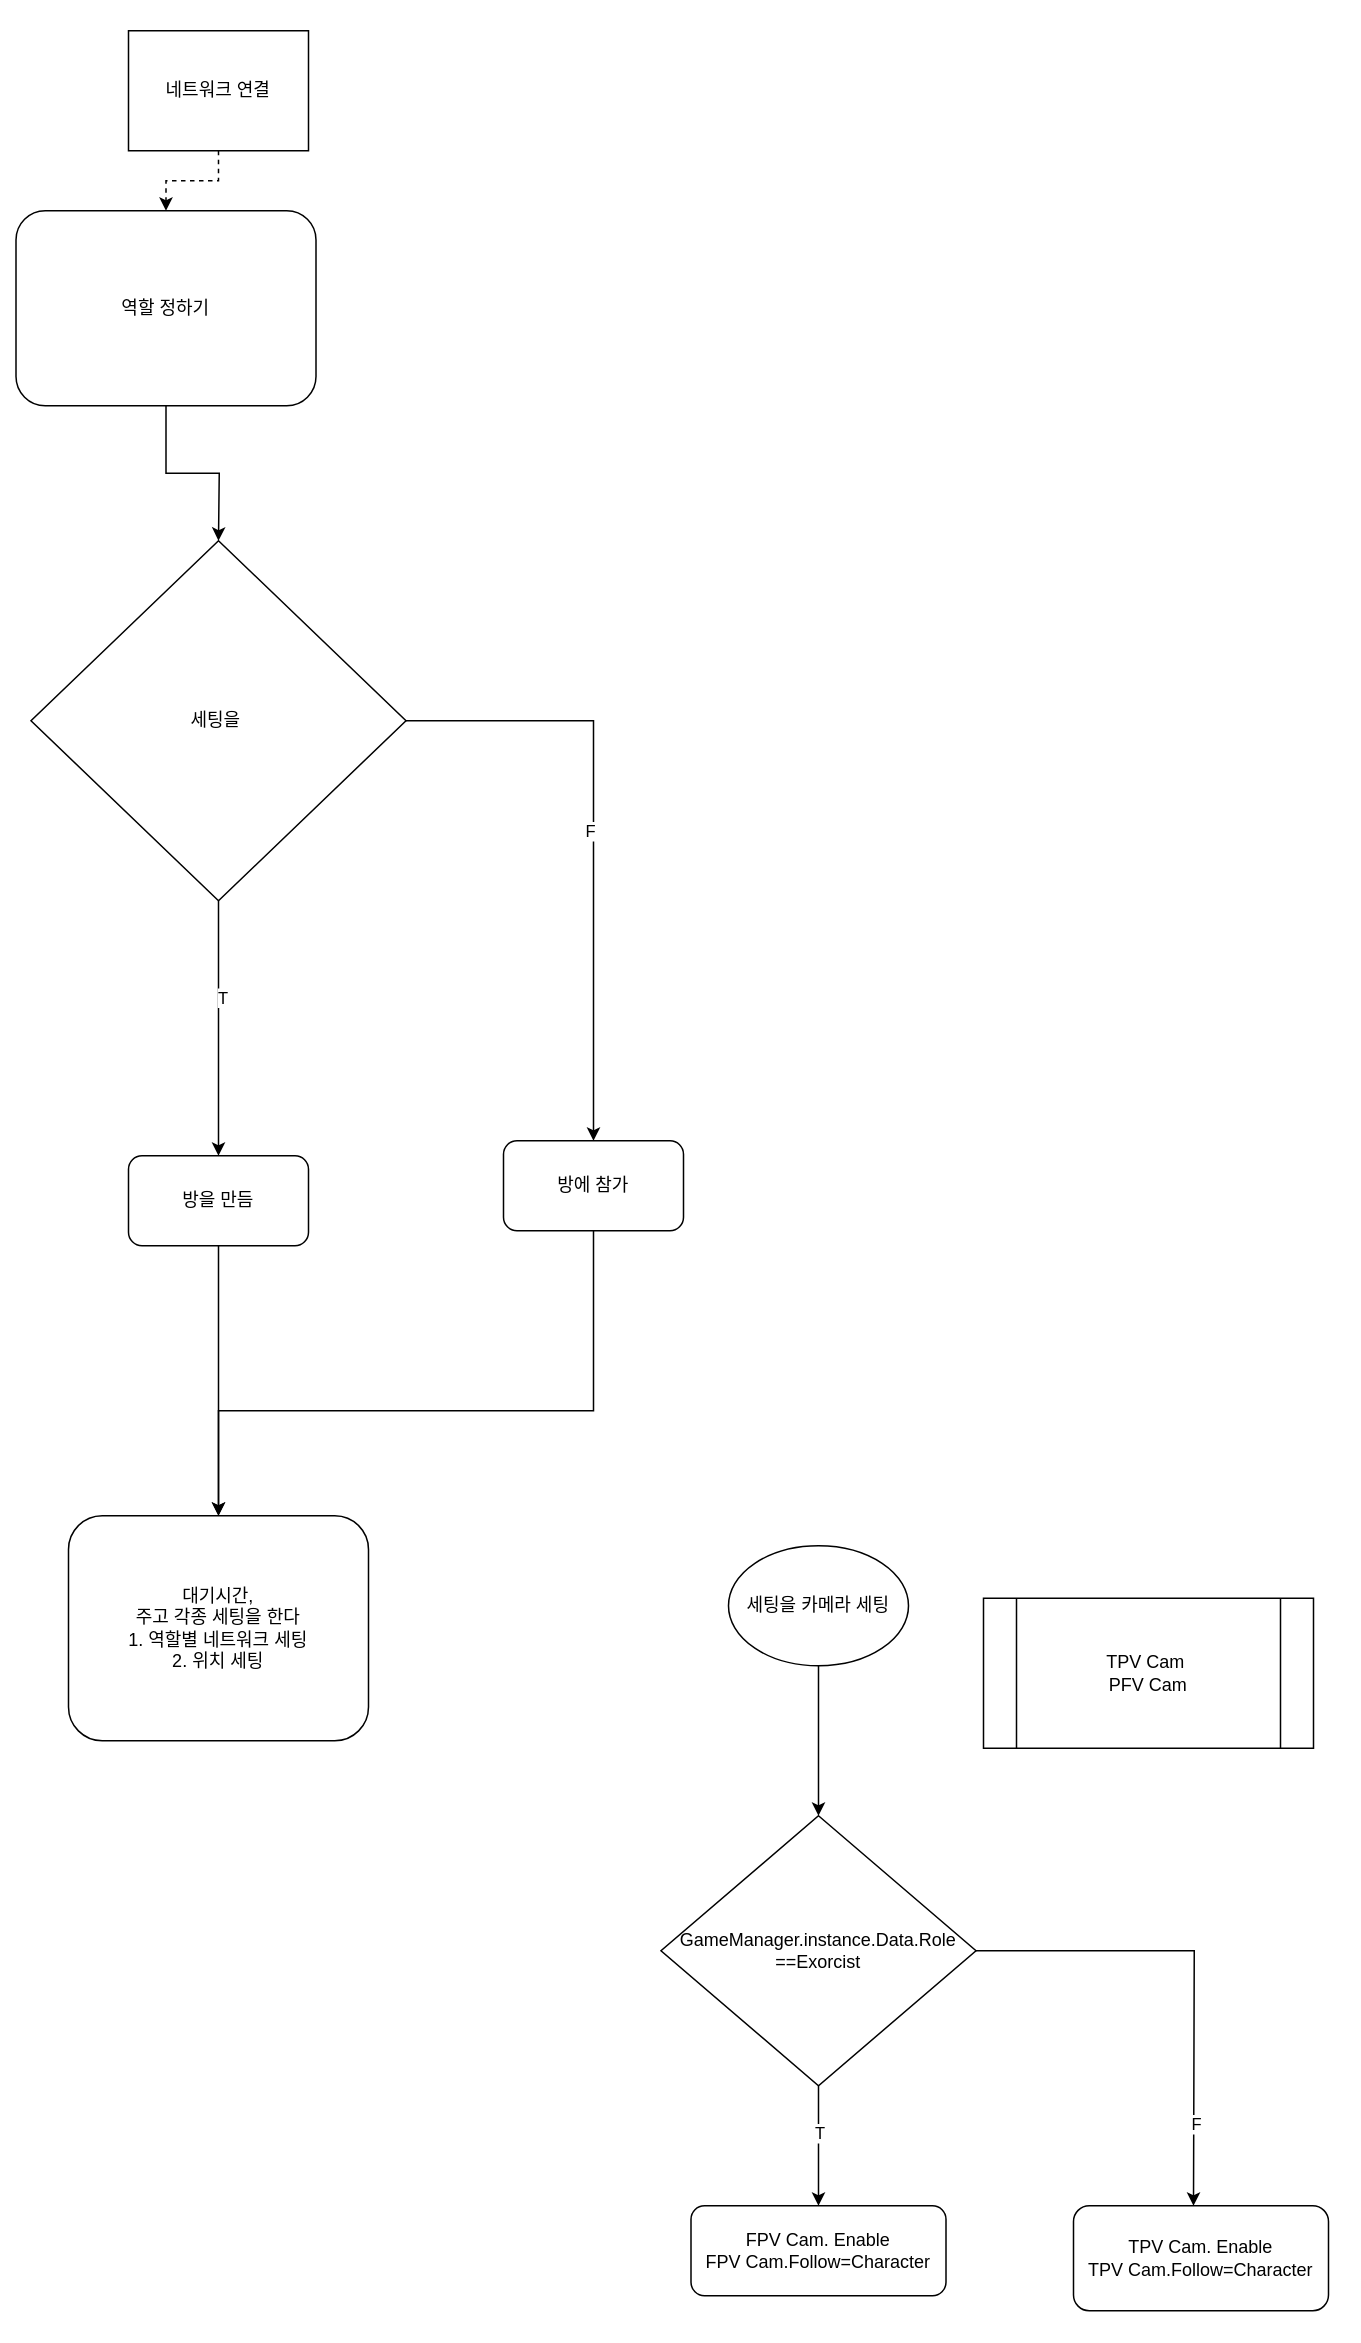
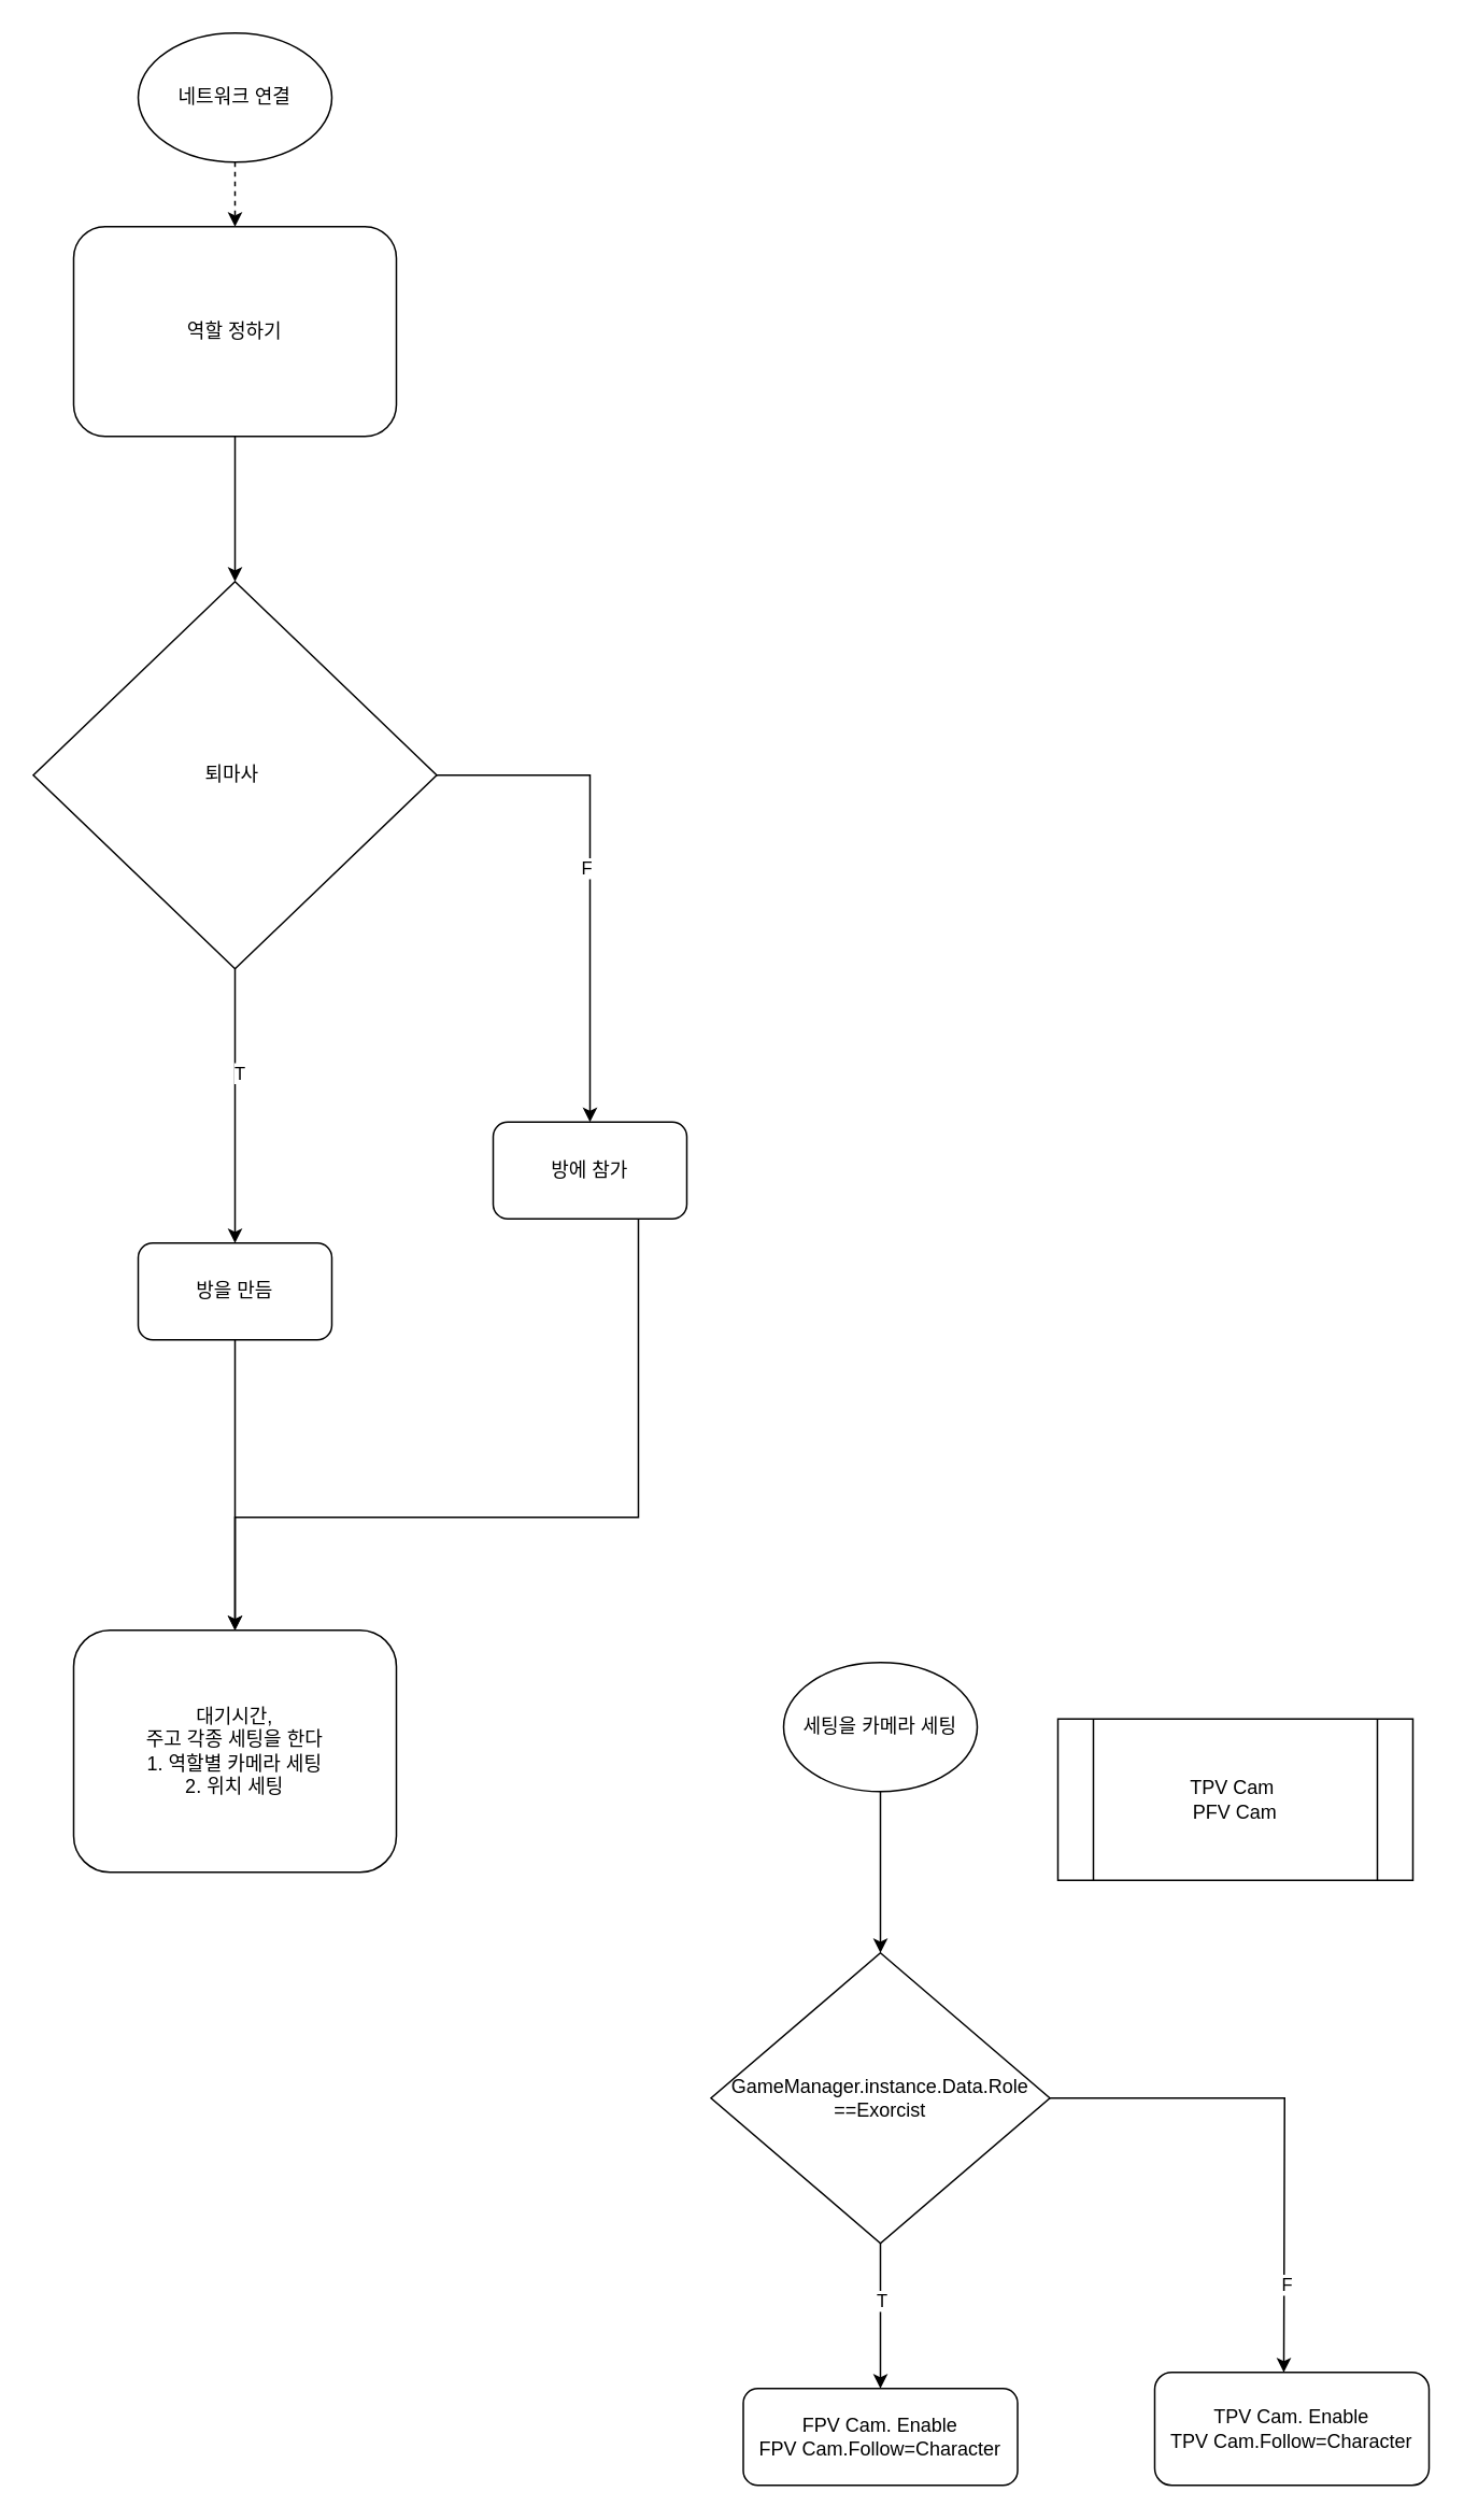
  <mxCell id="0" />
  <mxCell id="1" parent="0" />
  <mxCell id="2" style="edgeStyle=orthogonalEdgeStyle;rounded=0;orthogonalLoop=1;jettySize=auto;html=1;dashed=1;" edge="1" parent="1" source="3" target="5"><mxGeometry relative="1" as="geometry"><mxPoint x="145" y="260" as="targetPoint" /></mxGeometry></mxCell>
- <mxCell id="3" value="네트워크 연결" style="whiteSpace=wrap;html=1;rounded=0;" vertex="1" parent="1"><mxGeometry x="85" y="20" width="120" height="80" as="geometry" /></mxCell>
+ <mxCell id="3" value="네트워크 연결" style="ellipse;whiteSpace=wrap;html=1;" vertex="1" parent="1"><mxGeometry x="85" y="20" width="120" height="80" as="geometry" /></mxCell>
  <mxCell id="4" style="edgeStyle=orthogonalEdgeStyle;rounded=0;orthogonalLoop=1;jettySize=auto;html=1;" edge="1" parent="1" source="5"><mxGeometry relative="1" as="geometry"><mxPoint x="145" y="360" as="targetPoint" /></mxGeometry></mxCell>
- <mxCell id="5" value="역할 정하기" style="rounded=1;whiteSpace=wrap;html=1;" vertex="1" parent="1"><mxGeometry x="10" y="140" width="200" height="130" as="geometry" /></mxCell>
+ <mxCell id="5" value="역할 정하기" style="rounded=1;whiteSpace=wrap;html=1;" vertex="1" parent="1"><mxGeometry x="45" y="140" width="200" height="130" as="geometry" /></mxCell>
  <mxCell id="6" style="edgeStyle=orthogonalEdgeStyle;rounded=0;orthogonalLoop=1;jettySize=auto;html=1;" edge="1" parent="1" source="10"><mxGeometry relative="1" as="geometry"><mxPoint x="145" y="770" as="targetPoint" /></mxGeometry></mxCell>
  <mxCell id="7" value="T" style="edgeLabel;html=1;align=center;verticalAlign=middle;resizable=0;points=[];" vertex="1" connectable="0" parent="6"><mxGeometry x="-0.247" y="2" relative="1" as="geometry"><mxPoint as="offset" /></mxGeometry></mxCell>
  <mxCell id="8" style="edgeStyle=orthogonalEdgeStyle;rounded=0;orthogonalLoop=1;jettySize=auto;html=1;entryX=0.5;entryY=0;entryDx=0;entryDy=0;" edge="1" parent="1" source="10" target="14"><mxGeometry relative="1" as="geometry" /></mxCell>
  <mxCell id="9" value="F" style="edgeLabel;html=1;align=center;verticalAlign=middle;resizable=0;points=[];" vertex="1" connectable="0" parent="8"><mxGeometry x="-0.022" y="-3" relative="1" as="geometry"><mxPoint as="offset" /></mxGeometry></mxCell>
- <mxCell id="10" value="세팅을&amp;nbsp;" style="rhombus;whiteSpace=wrap;html=1;" vertex="1" parent="1"><mxGeometry x="20" y="360" width="250" height="240" as="geometry" /></mxCell>
+ <mxCell id="10" value="퇴마사&amp;nbsp;" style="rhombus;whiteSpace=wrap;html=1;" vertex="1" parent="1"><mxGeometry x="20" y="360" width="250" height="240" as="geometry" /></mxCell>
  <mxCell id="11" style="edgeStyle=orthogonalEdgeStyle;rounded=0;orthogonalLoop=1;jettySize=auto;html=1;" edge="1" parent="1" source="12"><mxGeometry relative="1" as="geometry"><mxPoint x="145" y="1010" as="targetPoint" /></mxGeometry></mxCell>
  <mxCell id="12" value="방을 만듬" style="rounded=1;whiteSpace=wrap;html=1;" vertex="1" parent="1"><mxGeometry x="85" y="770" width="120" height="60" as="geometry" /></mxCell>
  <mxCell id="13" style="edgeStyle=orthogonalEdgeStyle;rounded=0;orthogonalLoop=1;jettySize=auto;html=1;entryX=0.5;entryY=0;entryDx=0;entryDy=0;" edge="1" parent="1" source="14" target="15"><mxGeometry relative="1" as="geometry"><mxPoint x="145" y="940" as="targetPoint" /><Array as="points"><mxPoint x="395" y="940" /><mxPoint x="145" y="940" /></Array></mxGeometry></mxCell>
- <mxCell id="14" value="방에 참가" style="rounded=1;whiteSpace=wrap;html=1;" vertex="1" parent="1"><mxGeometry x="335" y="760" width="120" height="60" as="geometry" /></mxCell>
- <mxCell id="15" value="대기시간,&lt;br&gt;주고 각종 세팅을 한다&lt;br&gt;1. 역할별 네트워크 세팅&lt;br&gt;2. 위치 세팅" style="rounded=1;whiteSpace=wrap;html=1;" vertex="1" parent="1"><mxGeometry x="45" y="1010" width="200" height="150" as="geometry" /></mxCell>
+ <mxCell id="14" value="방에 참가" style="rounded=1;whiteSpace=wrap;html=1;" vertex="1" parent="1"><mxGeometry x="305" y="695" width="120" height="60" as="geometry" /></mxCell>
+ <mxCell id="15" value="대기시간,&lt;br&gt;주고 각종 세팅을 한다&lt;br&gt;1. 역할별 카메라 세팅&lt;br&gt;2. 위치 세팅" style="rounded=1;whiteSpace=wrap;html=1;" vertex="1" parent="1"><mxGeometry x="45" y="1010" width="200" height="150" as="geometry" /></mxCell>
  <mxCell id="16" style="edgeStyle=orthogonalEdgeStyle;rounded=0;orthogonalLoop=1;jettySize=auto;html=1;" edge="1" parent="1" source="17"><mxGeometry relative="1" as="geometry"><mxPoint x="545" y="1210" as="targetPoint" /></mxGeometry></mxCell>
  <mxCell id="17" value="세팅을 카메라 세팅" style="ellipse;whiteSpace=wrap;html=1;" vertex="1" parent="1"><mxGeometry x="485" y="1030" width="120" height="80" as="geometry" /></mxCell>
  <mxCell id="18" value="TPV Cam&amp;nbsp;&lt;br&gt;PFV Cam" style="shape=process;whiteSpace=wrap;html=1;backgroundOutline=1;" vertex="1" parent="1"><mxGeometry x="655" y="1065" width="220" height="100" as="geometry" /></mxCell>
  <mxCell id="19" style="edgeStyle=orthogonalEdgeStyle;rounded=0;orthogonalLoop=1;jettySize=auto;html=1;" edge="1" parent="1" source="23" target="24"><mxGeometry relative="1" as="geometry"><mxPoint x="545" y="1500" as="targetPoint" /></mxGeometry></mxCell>
  <mxCell id="20" value="T" style="edgeLabel;html=1;align=center;verticalAlign=middle;resizable=0;points=[];" vertex="1" connectable="0" parent="19"><mxGeometry x="-0.22" relative="1" as="geometry"><mxPoint as="offset" /></mxGeometry></mxCell>
  <mxCell id="21" style="edgeStyle=orthogonalEdgeStyle;rounded=0;orthogonalLoop=1;jettySize=auto;html=1;" edge="1" parent="1" source="23"><mxGeometry relative="1" as="geometry"><mxPoint x="795" y="1470" as="targetPoint" /></mxGeometry></mxCell>
  <mxCell id="22" value="F" style="edgeLabel;html=1;align=center;verticalAlign=middle;resizable=0;points=[];" vertex="1" connectable="0" parent="21"><mxGeometry x="0.657" y="1" relative="1" as="geometry"><mxPoint as="offset" /></mxGeometry></mxCell>
  <mxCell id="23" value="&lt;span&gt;GameManager.instance.Data.Role ==Exorcist&lt;/span&gt;" style="rhombus;whiteSpace=wrap;html=1;" vertex="1" parent="1"><mxGeometry x="440" y="1210" width="210" height="180" as="geometry" /></mxCell>
- <mxCell id="24" value="FPV Cam. Enable&lt;br&gt;FPV Cam.Follow=Character" style="rounded=1;whiteSpace=wrap;html=1;" vertex="1" parent="1"><mxGeometry x="460" y="1470" width="170" height="60" as="geometry" /></mxCell>
+ <mxCell id="24" value="FPV Cam. Enable&lt;br&gt;FPV Cam.Follow=Character" style="rounded=1;whiteSpace=wrap;html=1;" vertex="1" parent="1"><mxGeometry x="460" y="1480" width="170" height="60" as="geometry" /></mxCell>
  <mxCell id="25" value="TPV Cam. Enable&lt;br&gt;TPV Cam.Follow=Character" style="rounded=1;whiteSpace=wrap;html=1;" vertex="1" parent="1"><mxGeometry x="715" y="1470" width="170" height="70" as="geometry" /></mxCell>
